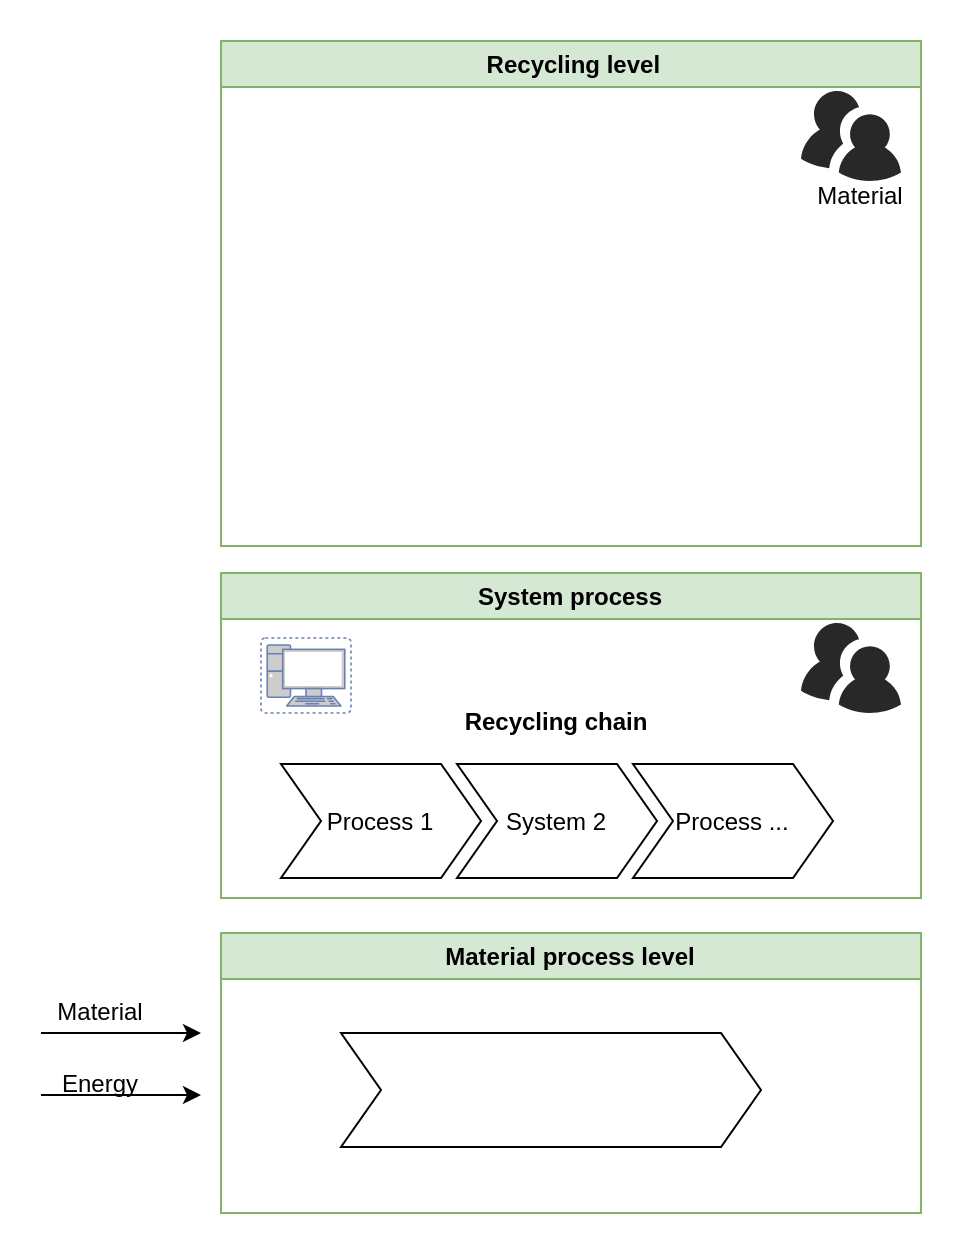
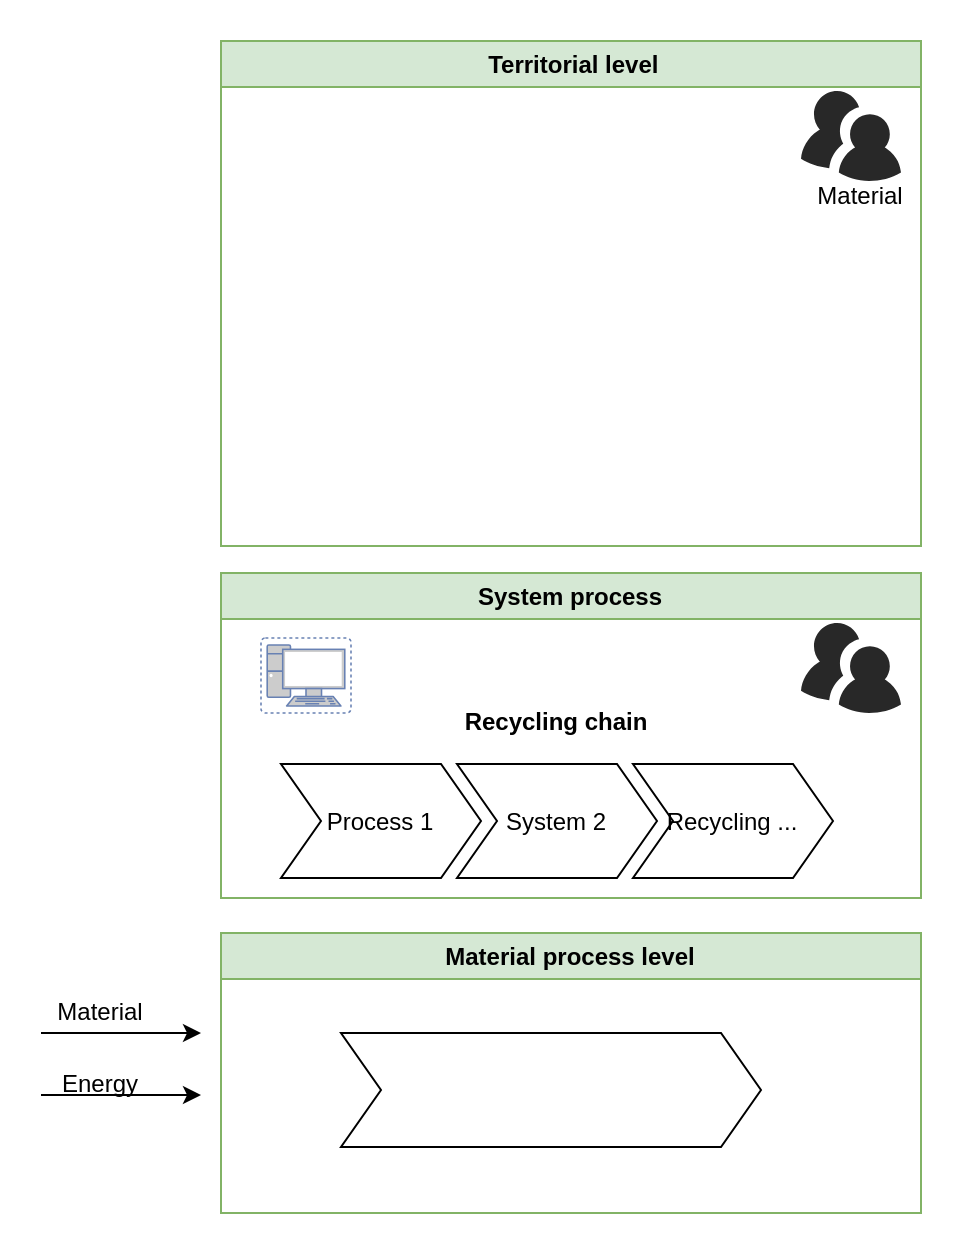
  <mxCell id="0" />
  <mxCell id="1" parent="0" />
  <mxCell id="2" value="Material process level" style="swimlane;fillColor=#d5e8d4;strokeColor=#82b366;" vertex="1" parent="1"><mxGeometry x="110" y="466" width="350" height="140" as="geometry" /></mxCell>
  <mxCell id="3" value="" style="shape=step;perimeter=stepPerimeter;fixedSize=1;points=[];" vertex="1" parent="2"><mxGeometry x="60" y="50" width="210" height="57" as="geometry" /></mxCell>
  <mxCell id="4" value="System process" style="swimlane;fillColor=#d5e8d4;strokeColor=#82b366;" vertex="1" parent="1"><mxGeometry x="110" y="286" width="350" height="162.5" as="geometry" /></mxCell>
  <mxCell id="5" value="" style="fontColor=#0066CC;verticalAlign=top;verticalLabelPosition=bottom;labelPosition=center;align=center;html=1;outlineConnect=0;fillColor=#CCCCCC;strokeColor=#6881B3;gradientColor=none;gradientDirection=north;strokeWidth=2;shape=mxgraph.networks.virtual_pc;" vertex="1" parent="4"><mxGeometry x="20" y="32.5" width="45" height="37.5" as="geometry" /></mxCell>
  <mxCell id="6" value="Recycling chain" style="swimlane;childLayout=stackLayout;horizontal=1;fillColor=none;horizontalStack=1;resizeParent=1;resizeParentMax=0;resizeLast=0;collapsible=0;strokeColor=none;stackBorder=10;stackSpacing=-12;resizable=1;align=center;points=[];fontColor=#000000;" vertex="1" parent="4"><mxGeometry x="20" y="62.5" width="296" height="100" as="geometry" /></mxCell>
  <mxCell id="7" value="Process 1" style="shape=step;perimeter=stepPerimeter;fixedSize=1;points=[];" vertex="1" parent="6"><mxGeometry x="10" y="33" width="100" height="57" as="geometry" /></mxCell>
  <mxCell id="8" value="System 2" style="shape=step;perimeter=stepPerimeter;fixedSize=1;points=[];" vertex="1" parent="6"><mxGeometry x="98" y="33" width="100" height="57" as="geometry" /></mxCell>
- <mxCell id="9" value="Process ..." style="shape=step;perimeter=stepPerimeter;fixedSize=1;points=[];" vertex="1" parent="6"><mxGeometry x="186" y="33" width="100" height="57" as="geometry" /></mxCell>
+ <mxCell id="9" value="Recycling ..." style="shape=step;perimeter=stepPerimeter;fixedSize=1;points=[];" vertex="1" parent="6"><mxGeometry x="186" y="33" width="100" height="57" as="geometry" /></mxCell>
  <mxCell id="10" value="" style="verticalLabelPosition=bottom;sketch=0;html=1;fillColor=#282828;strokeColor=none;verticalAlign=top;pointerEvents=1;align=center;shape=mxgraph.cisco_safe.people_places_things_icons.icon9;" vertex="1" parent="4"><mxGeometry x="290" y="25" width="50" height="45" as="geometry" /></mxCell>
  <mxCell id="11" value="" style="endArrow=classic;html=1;rounded=0;" edge="1" parent="1"><mxGeometry width="50" height="50" relative="1" as="geometry"><mxPoint x="20" y="516" as="sourcePoint" /><mxPoint x="100" y="516" as="targetPoint" /></mxGeometry></mxCell>
  <mxCell id="12" value="Material" style="text;html=1;strokeColor=none;fillColor=none;align=center;verticalAlign=middle;whiteSpace=wrap;rounded=0;" vertex="1" parent="1"><mxGeometry x="20" y="496" width="60" height="20" as="geometry" /></mxCell>
- <mxCell id="13" value=" Recycling level" style="swimlane;fillColor=#d5e8d4;strokeColor=#82b366;" vertex="1" parent="1"><mxGeometry x="110" y="20" width="350" height="252.5" as="geometry" /></mxCell>
+ <mxCell id="13" value=" Territorial level" style="swimlane;fillColor=#d5e8d4;strokeColor=#82b366;" vertex="1" parent="1"><mxGeometry x="110" y="20" width="350" height="252.5" as="geometry" /></mxCell>
  <mxCell id="14" value="" style="verticalLabelPosition=bottom;sketch=0;html=1;fillColor=#282828;strokeColor=none;verticalAlign=top;pointerEvents=1;align=center;shape=mxgraph.cisco_safe.people_places_things_icons.icon9;" vertex="1" parent="13"><mxGeometry x="290" y="25" width="50" height="45" as="geometry" /></mxCell>
  <mxCell id="15" value="Material" style="text;html=1;strokeColor=none;fillColor=none;align=center;verticalAlign=middle;whiteSpace=wrap;rounded=0;" vertex="1" parent="13"><mxGeometry x="290" y="62.5" width="60" height="30" as="geometry" /></mxCell>
  <mxCell id="16" value="Energy" style="text;html=1;strokeColor=none;fillColor=none;align=center;verticalAlign=middle;whiteSpace=wrap;rounded=0;" vertex="1" parent="1"><mxGeometry x="20" y="536" width="60" height="11" as="geometry" /></mxCell>
  <mxCell id="17" value="" style="endArrow=classic;html=1;rounded=0;" edge="1" parent="1"><mxGeometry width="50" height="50" relative="1" as="geometry"><mxPoint x="20" y="547" as="sourcePoint" /><mxPoint x="100" y="547" as="targetPoint" /></mxGeometry></mxCell>
